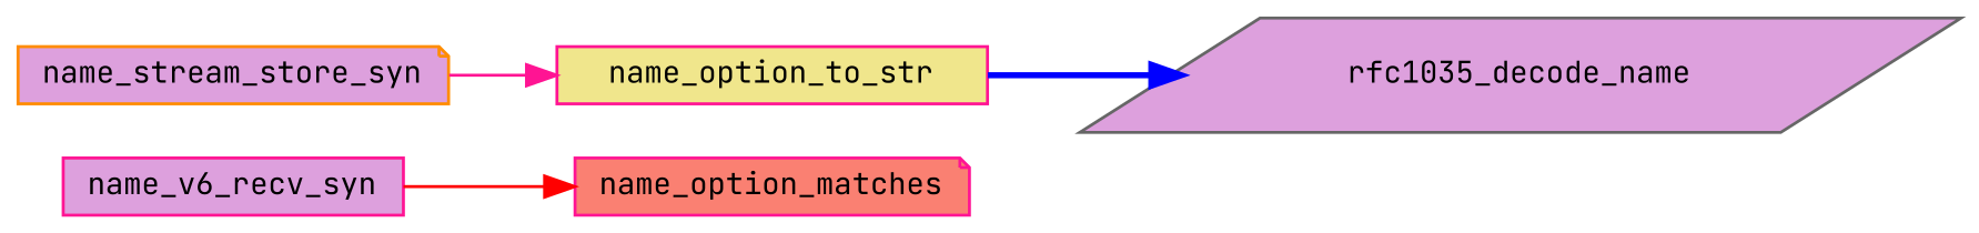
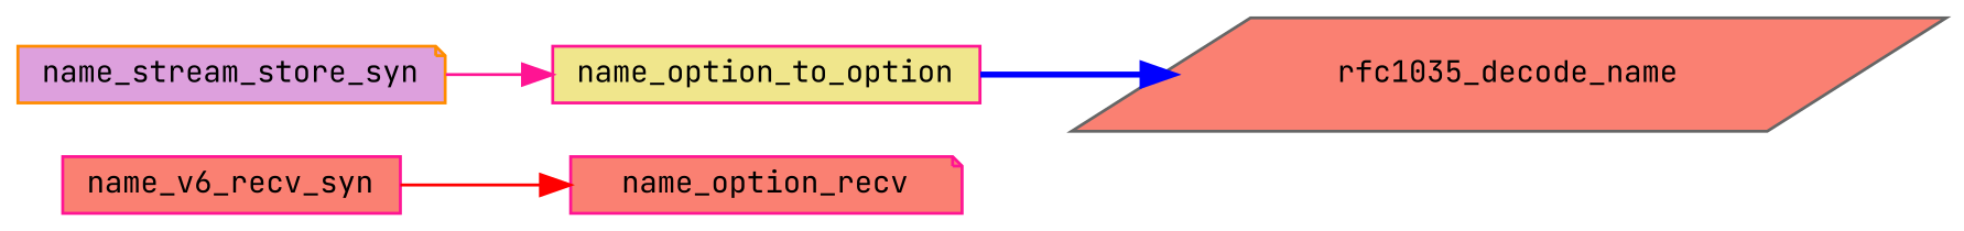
  digraph {
    fontname="JetBrains Mono"
    rankdir=LR
    node [color=deeppink fillcolor=salmon fontname="JetBrains Mono" fontsize=10 shape=box style=filled]
    edge [fontname="JetBrains Mono" fontsize=10 labelfontname=FreeSans labelfontsize=10 style=solid]
-   n1 [fillcolor=plum fontcolor=black height=0.2 label=name_v6_recv_syn width=0.4]
-   n2 [height=0.2 label=name_option_matches shape=note width=0.4]
+   n1 [fontcolor=black height=0.2 label=name_v6_recv_syn width=0.4]
+   n2 [height=0.2 label=name_option_recv shape=note width=0.4]
    n3 [color=darkorange fillcolor=plum height=0.2 label=name_stream_store_syn shape=note width=0.4]
-   n4 [fillcolor=khaki height=0.2 label=name_option_to_str width=0.4]
-   n5 [color=gray40 fillcolor=plum height=0.2 label=rfc1035_decode_name shape=parallelogram width=0.4]
+   n4 [fillcolor=khaki height=0.2 label=name_option_to_option width=0.4]
+   n5 [color=gray40 height=0.2 label=rfc1035_decode_name shape=parallelogram width=0.4]
    n1 -> n2 [color=red]
    n3 -> n4 [color=deeppink]
    n4 -> n5 [color=blue style=bold]
  }
